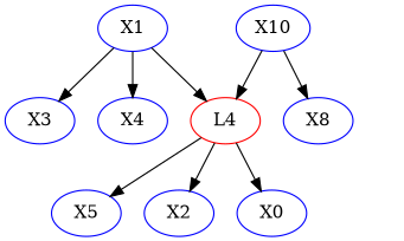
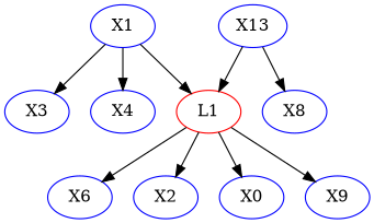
  digraph {
    node [color=blue]
    edge [color=black]
    X1
-   L1 [color=red label=L4]
-   X6 [label=X5]
+   L1 [color=red]
+   X6
    X2
    X8
    X3
    n7 [label=X0]
    X4
-   X10
+   X9
+   X10 [label=X13]
    subgraph sub_1 {
    }
    subgraph sub_2 {
      X1
      L1
      X6
      X2
      X8
      X3
      n7
      X4
+     X9
      X10
    }
    X1 -> L1
    X1 -> X3
    X1 -> X4
    L1 -> X6
    L1 -> X2
    L1 -> n7
+   L1 -> X9
    X10 -> L1
    X10 -> X8
  }
